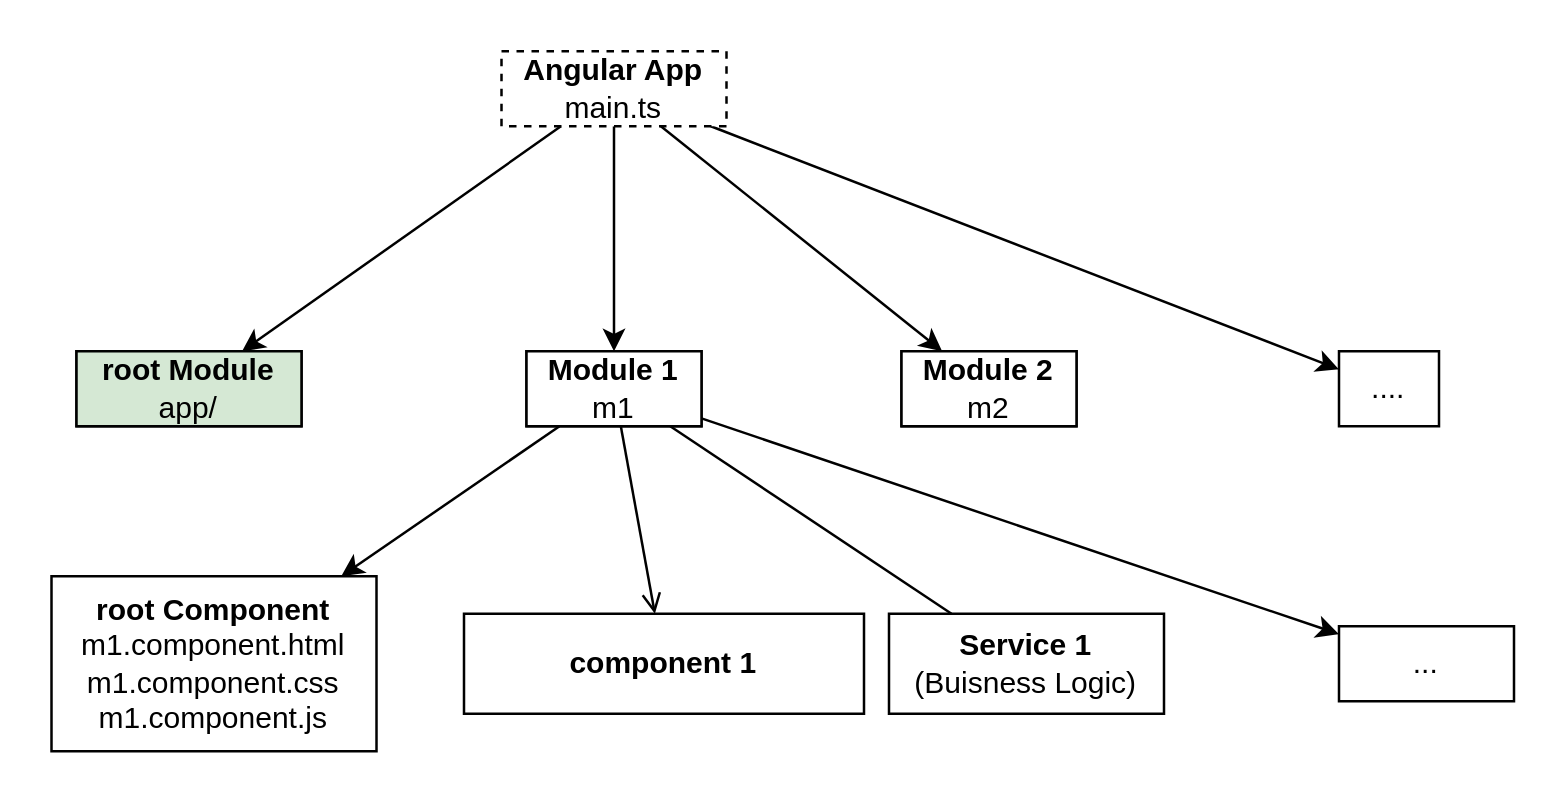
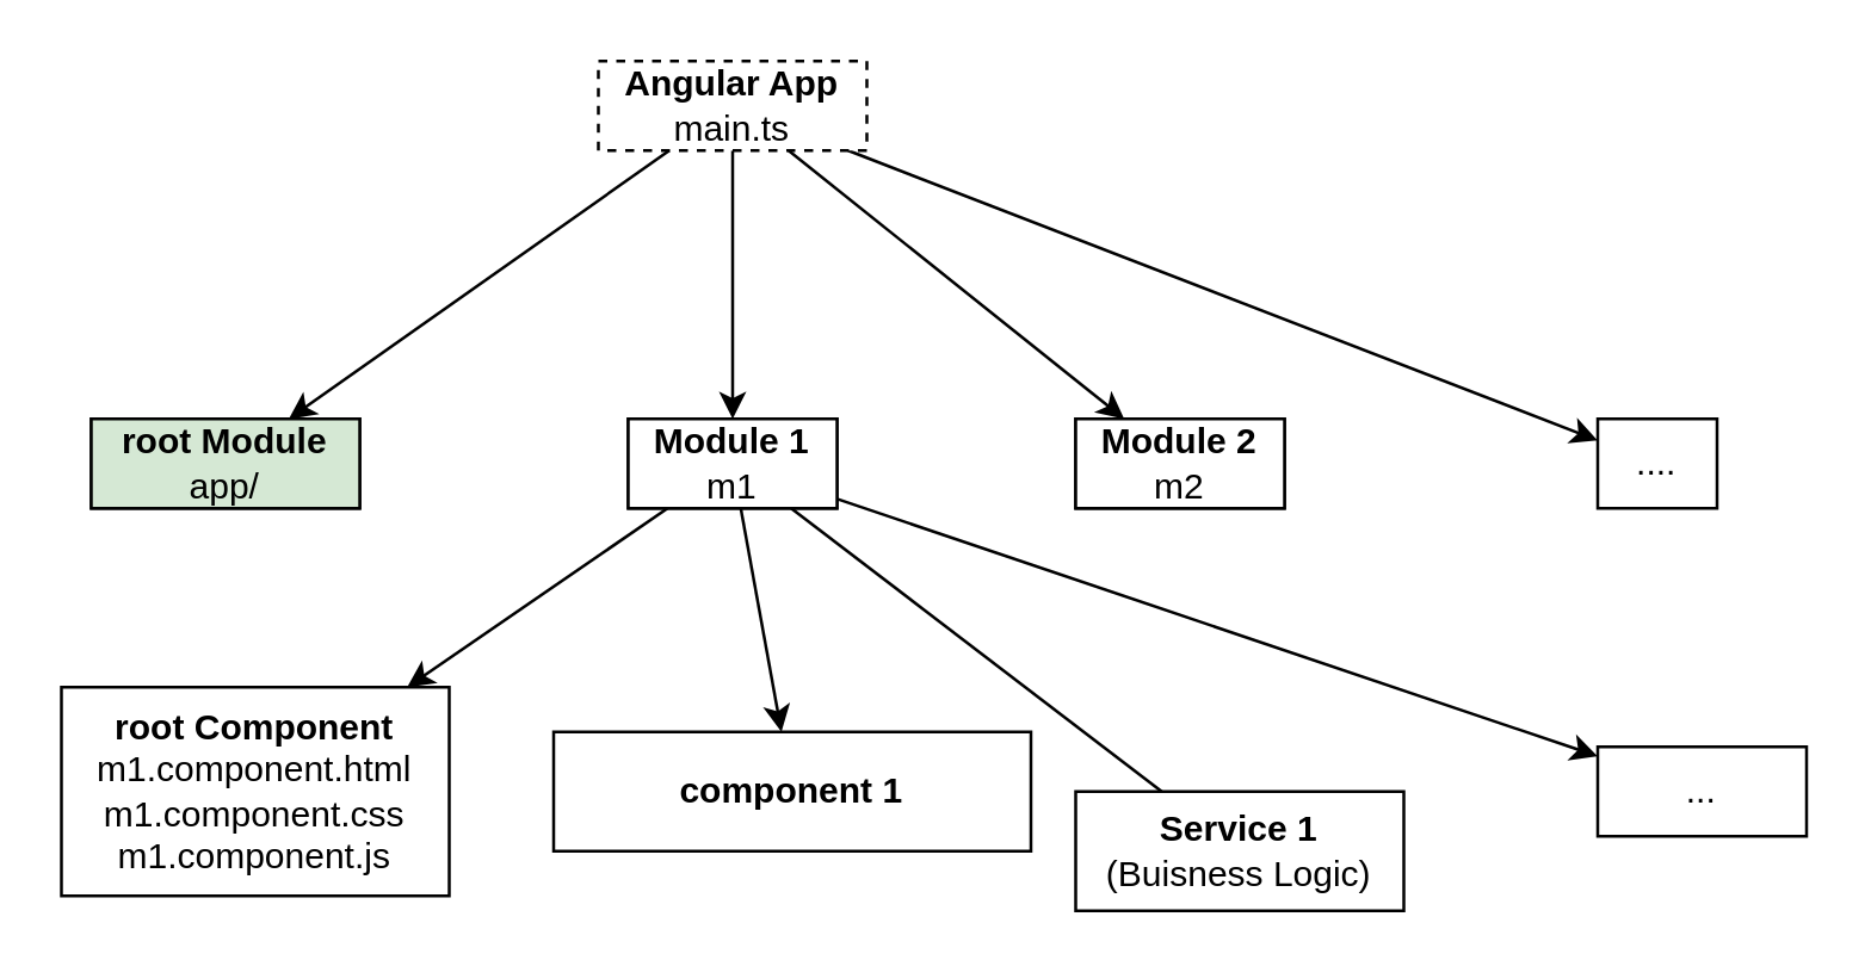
  <mxCell id="0" />
  <mxCell id="1" parent="0" />
  <mxCell id="2" value="" style="edgeStyle=none;rounded=0;orthogonalLoop=1;jettySize=auto;html=1;" edge="1" parent="1" source="6" target="7"><mxGeometry relative="1" as="geometry" /></mxCell>
  <mxCell id="3" value="" style="edgeStyle=none;rounded=0;orthogonalLoop=1;jettySize=auto;html=1;" edge="1" parent="1" source="6" target="8"><mxGeometry relative="1" as="geometry" /></mxCell>
  <mxCell id="4" value="" style="edgeStyle=none;rounded=0;orthogonalLoop=1;jettySize=auto;html=1;" edge="1" parent="1" source="6" target="9"><mxGeometry relative="1" as="geometry" /></mxCell>
  <mxCell id="5" value="" style="edgeStyle=none;rounded=0;orthogonalLoop=1;jettySize=auto;html=1;" edge="1" parent="1" source="6" target="10"><mxGeometry relative="1" as="geometry" /></mxCell>
  <mxCell id="6" value="&lt;b&gt;Angular App&lt;br&gt;&lt;/b&gt;main.ts" style="rounded=0;whiteSpace=wrap;html=1;dashed=1;" vertex="1" parent="1"><mxGeometry x="200" y="20" width="90" height="30" as="geometry" /></mxCell>
  <mxCell id="7" value="root Module" style="rounded=0;whiteSpace=wrap;html=1;" vertex="1" parent="1"><mxGeometry x="30" y="140" width="90" height="30" as="geometry" /></mxCell>
  <mxCell id="8" value="Module 2" style="rounded=0;whiteSpace=wrap;html=1;" vertex="1" parent="1"><mxGeometry x="360" y="140" width="70" height="30" as="geometry" /></mxCell>
  <mxCell id="9" value="...." style="rounded=0;whiteSpace=wrap;html=1;" vertex="1" parent="1"><mxGeometry x="535" y="140" width="40" height="30" as="geometry" /></mxCell>
  <mxCell id="10" value="Module 1" style="rounded=0;whiteSpace=wrap;html=1;" vertex="1" parent="1"><mxGeometry x="210" y="140" width="70" height="30" as="geometry" /></mxCell>
  <mxCell id="11" value="&lt;b&gt;root Module&lt;br&gt;&lt;/b&gt;app/" style="rounded=0;whiteSpace=wrap;html=1;fillColor=#d5e8d4;" vertex="1" parent="1"><mxGeometry x="30" y="140" width="90" height="30" as="geometry" /></mxCell>
  <mxCell id="12" value="" style="edgeStyle=none;rounded=0;orthogonalLoop=1;jettySize=auto;html=1;" edge="1" parent="1" source="16" target="18"><mxGeometry relative="1" as="geometry" /></mxCell>
- <mxCell id="13" value="" style="edgeStyle=none;rounded=0;orthogonalLoop=1;jettySize=auto;html=1;endArrow=open;" edge="1" parent="1" source="16" target="19"><mxGeometry relative="1" as="geometry" /></mxCell>
+ <mxCell id="13" value="" style="edgeStyle=none;rounded=0;orthogonalLoop=1;jettySize=auto;html=1;" edge="1" parent="1" source="16" target="19"><mxGeometry relative="1" as="geometry" /></mxCell>
  <mxCell id="14" value="" style="edgeStyle=none;rounded=0;orthogonalLoop=1;jettySize=auto;html=1;" edge="1" parent="1" source="16" target="20"><mxGeometry relative="1" as="geometry" /></mxCell>
  <mxCell id="15" value="" style="edgeStyle=none;rounded=0;orthogonalLoop=1;jettySize=auto;html=1;endArrow=none;" edge="1" parent="1" source="16" target="21"><mxGeometry relative="1" as="geometry" /></mxCell>
  <mxCell id="16" value="&lt;b&gt;Module 1&lt;br&gt;&lt;/b&gt;m1" style="rounded=0;whiteSpace=wrap;html=1;" vertex="1" parent="1"><mxGeometry x="210" y="140" width="70" height="30" as="geometry" /></mxCell>
  <mxCell id="17" value="&lt;b&gt;Module 2&lt;br&gt;&lt;/b&gt;m2" style="rounded=0;whiteSpace=wrap;html=1;" vertex="1" parent="1"><mxGeometry x="360" y="140" width="70" height="30" as="geometry" /></mxCell>
  <mxCell id="18" value="&lt;b&gt;root Component&lt;br&gt;&lt;/b&gt;m1.component.html&lt;br&gt;m1.component.css&lt;br&gt;m1.component.js" style="rounded=0;whiteSpace=wrap;html=1;" vertex="1" parent="1"><mxGeometry x="20" y="230" width="130" height="70" as="geometry" /></mxCell>
  <mxCell id="19" value="&lt;b&gt;component 1&lt;/b&gt;" style="rounded=0;whiteSpace=wrap;html=1;" vertex="1" parent="1"><mxGeometry x="185" y="245" width="160" height="40" as="geometry" /></mxCell>
  <mxCell id="20" value="..." style="rounded=0;whiteSpace=wrap;html=1;" vertex="1" parent="1"><mxGeometry x="535" y="250" width="70" height="30" as="geometry" /></mxCell>
- <mxCell id="21" value="&lt;b&gt;Service 1&lt;br&gt;&lt;/b&gt;(Buisness Logic)" style="rounded=0;whiteSpace=wrap;html=1;" vertex="1" parent="1"><mxGeometry x="355" y="245" width="110" height="40" as="geometry" /></mxCell>
+ <mxCell id="21" value="&lt;b&gt;Service 1&lt;br&gt;&lt;/b&gt;(Buisness Logic)" style="rounded=0;whiteSpace=wrap;html=1;" vertex="1" parent="1"><mxGeometry x="360" y="265" width="110" height="40" as="geometry" /></mxCell>
